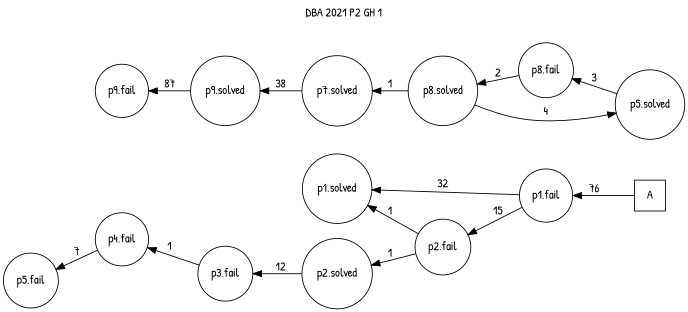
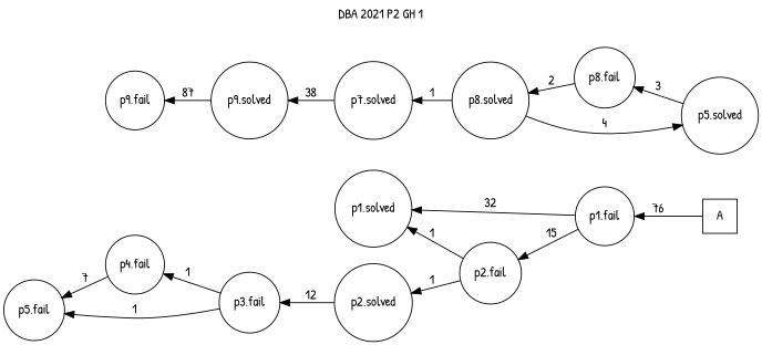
  digraph {
    fontname="Patrick Hand"
    label=" DBA 2021 P2 GH 1 "
    labelloc=tl
    rankdir=RL
    node [fontname="Patrick Hand" shape=circle]
    edge [fontname="Patrick Hand"]
    n1 [label=A shape=square]
    n2 [label="p1.fail"]
    n3 [label="p1.solved"]
    n4 [label="p2.fail"]
    n5 [label="p2.solved"]
    n6 [label="p3.fail"]
    n7 [label="p4.fail"]
    n8 [label="p5.fail"]
    n9 [label="p5.solved"]
    n10 [label="p8.fail"]
    n11 [label="p8.solved"]
    n12 [label="p7.solved"]
    n13 [label="p9.solved"]
    n14 [label="p9.fail"]
    n1 -> n2 [label=76]
    n2 -> n3 [label=32]
    n2 -> n4 [label=15]
    n4 -> n3 [label=1]
    n4 -> n5 [label=1]
    n5 -> n6 [label=12]
    n6 -> n7 [label=1]
+   n6 -> n8 [label=1]
    n7 -> n8 [label=7]
    n9 -> n10 [label=3]
    n10 -> n11 [label=2]
    n11 -> n9 [label=4]
    n11 -> n12 [label=1]
    n12 -> n13 [label=38]
    n13 -> n14 [label=87]
  }
